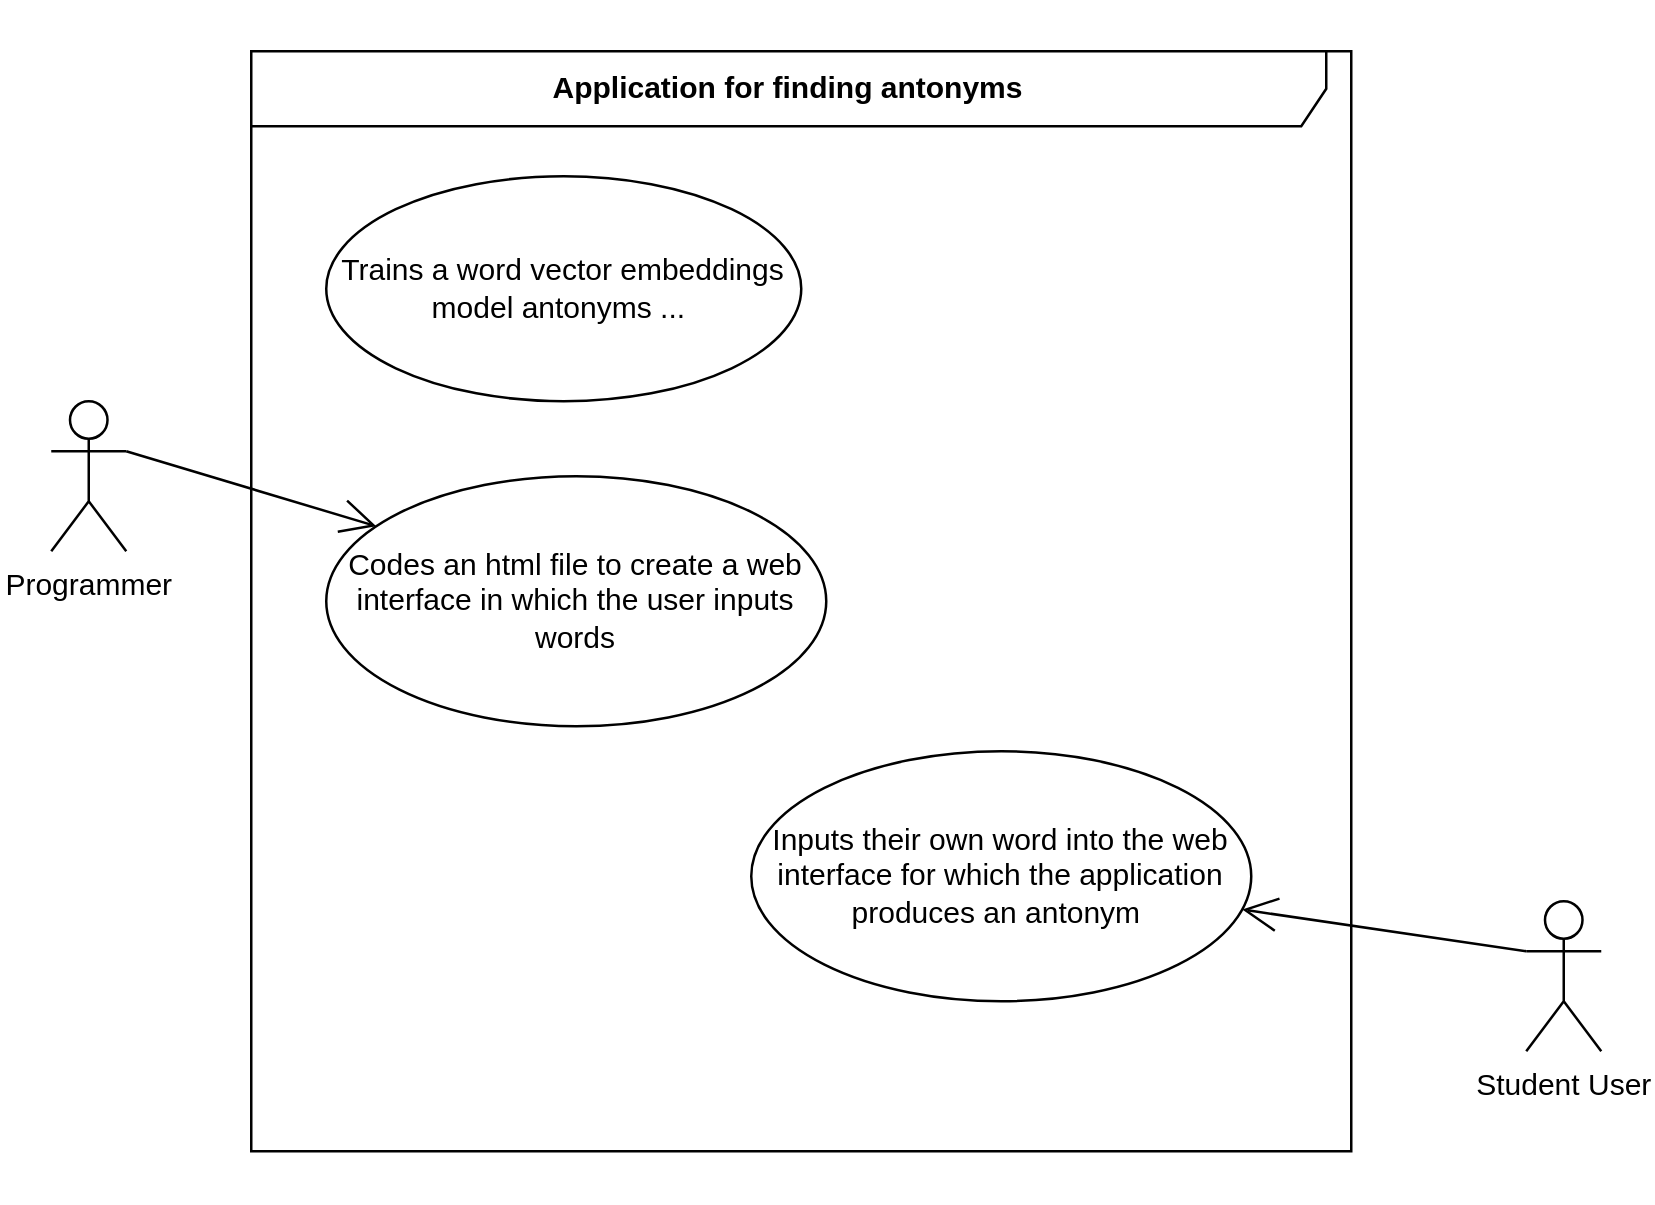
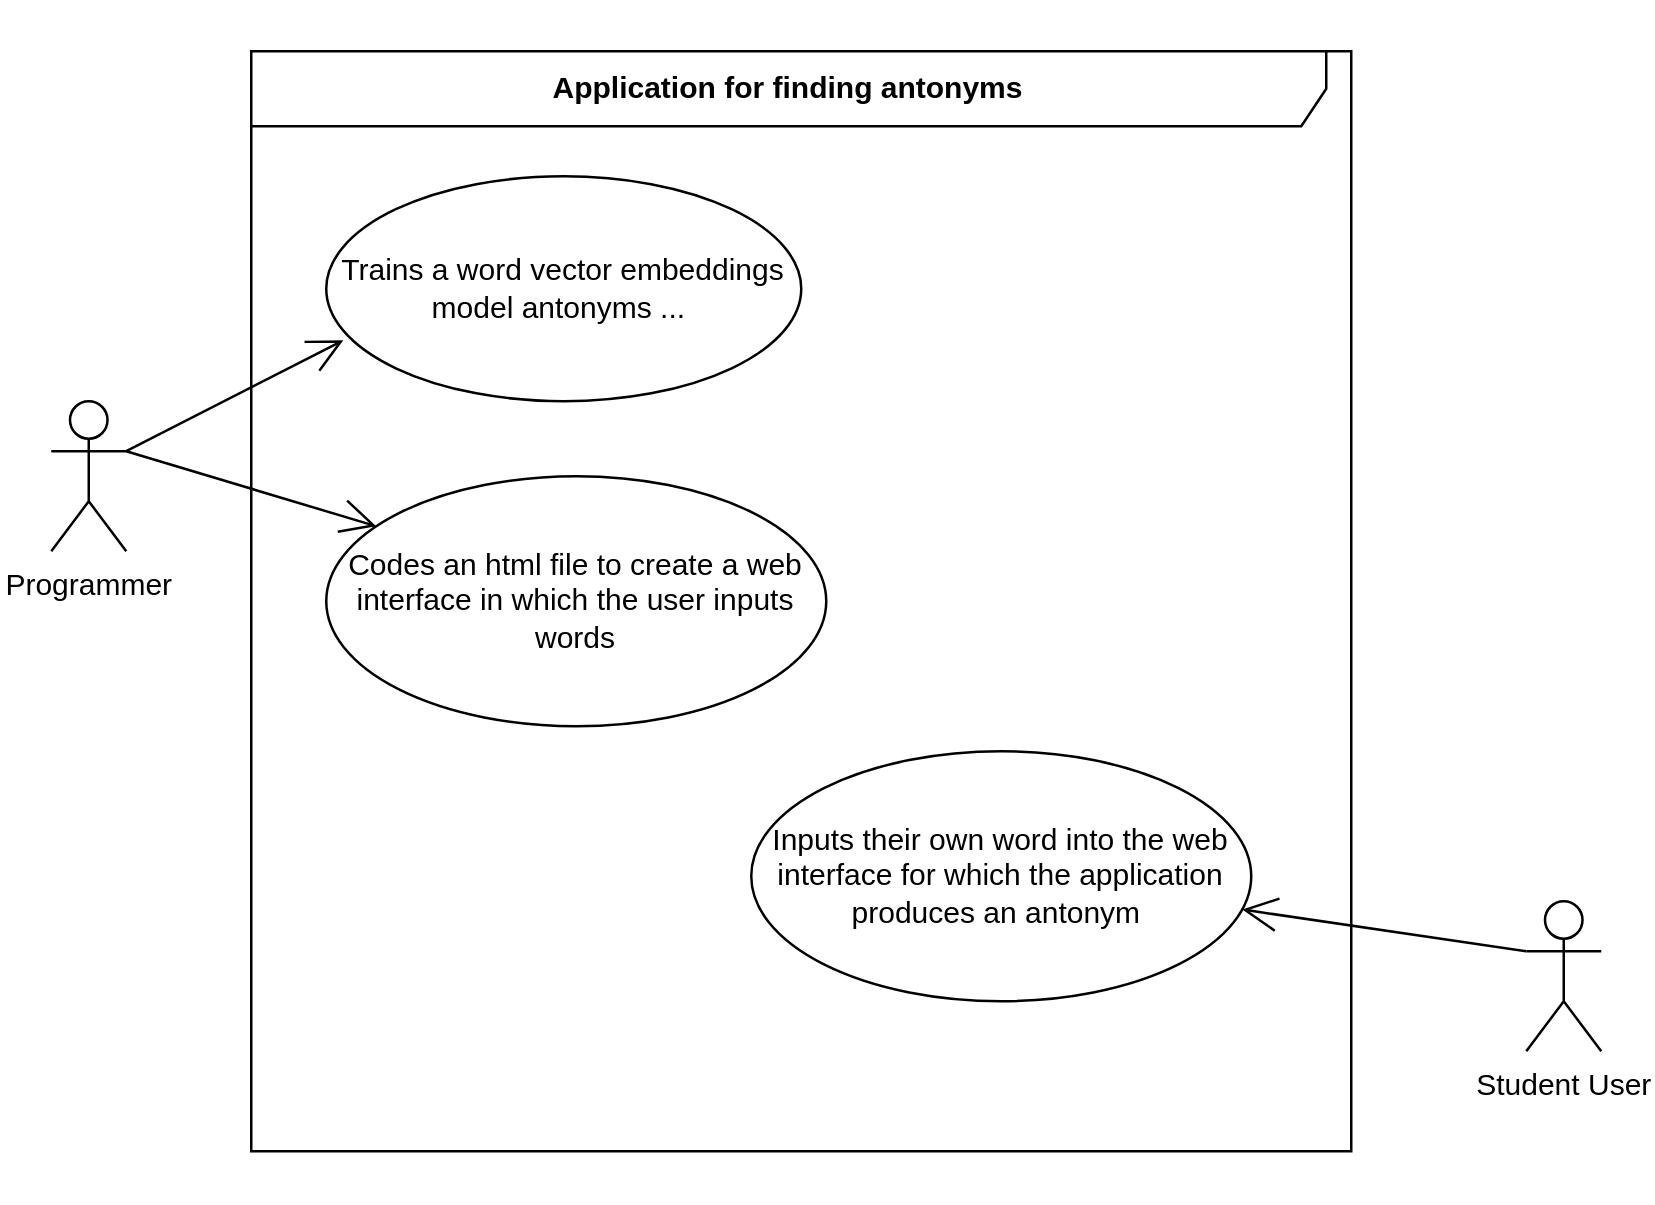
  <mxCell id="0" />
  <mxCell id="1" parent="0" />
  <mxCell id="2" value="Student User" style="shape=umlActor;verticalLabelPosition=bottom;verticalAlign=top;html=1;" vertex="1" parent="1"><mxGeometry x="610" y="360" width="30" height="60" as="geometry" /></mxCell>
  <mxCell id="3" value="Programmer" style="shape=umlActor;verticalLabelPosition=bottom;verticalAlign=top;html=1;" vertex="1" parent="1"><mxGeometry x="20" y="160" width="30" height="60" as="geometry" /></mxCell>
  <mxCell id="4" value="&lt;b&gt;Application for finding antonyms&lt;/b&gt;" style="shape=umlFrame;whiteSpace=wrap;html=1;pointerEvents=0;width=430;height=30;" vertex="1" parent="1"><mxGeometry x="100" y="20" width="440" height="440" as="geometry" /></mxCell>
  <mxCell id="5" value="Trains a word vector embeddings model antonyms ...&amp;nbsp;" style="ellipse;whiteSpace=wrap;html=1;" vertex="1" parent="1"><mxGeometry x="130" y="70" width="190" height="90" as="geometry" /></mxCell>
  <mxCell id="6" value="Codes an html file to create a web interface in which the user inputs words" style="ellipse;whiteSpace=wrap;html=1;" vertex="1" parent="1"><mxGeometry x="130" y="190" width="200" height="100" as="geometry" /></mxCell>
  <mxCell id="7" value="Inputs their own word into the web interface for which the application produces an antonym&amp;nbsp;" style="ellipse;whiteSpace=wrap;html=1;" vertex="1" parent="1"><mxGeometry x="300" y="300" width="200" height="100" as="geometry" /></mxCell>
+ <mxCell id="8" value="" style="endArrow=open;endFill=1;endSize=12;html=1;rounded=0;entryX=0.036;entryY=0.729;entryDx=0;entryDy=0;entryPerimeter=0;exitX=1;exitY=0.333;exitDx=0;exitDy=0;exitPerimeter=0;" edge="1" parent="1" source="3" target="5"><mxGeometry width="160" relative="1" as="geometry"><mxPoint x="70" y="180" as="sourcePoint" /><mxPoint x="390" y="260" as="targetPoint" /></mxGeometry></mxCell>
  <mxCell id="9" value="" style="endArrow=open;endFill=1;endSize=12;html=1;rounded=0;" edge="1" parent="1"><mxGeometry width="160" relative="1" as="geometry"><mxPoint x="50" y="180" as="sourcePoint" /><mxPoint x="150" y="210" as="targetPoint" /></mxGeometry></mxCell>
  <mxCell id="10" value="" style="endArrow=open;endFill=1;endSize=12;html=1;rounded=0;exitX=0;exitY=0.333;exitDx=0;exitDy=0;exitPerimeter=0;" edge="1" parent="1" source="2" target="7"><mxGeometry width="160" relative="1" as="geometry"><mxPoint x="486" y="226" as="sourcePoint" /><mxPoint x="580" y="260" as="targetPoint" /></mxGeometry></mxCell>
